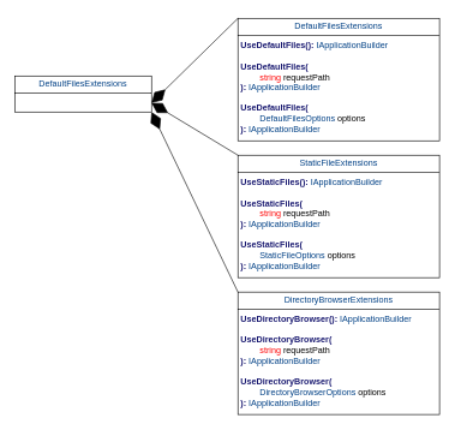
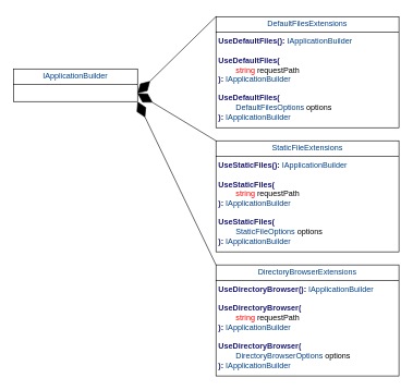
  <mxCell id="0" />
  <mxCell id="1" parent="0" />
  <mxCell id="2" value="&lt;p style=&quot;margin:0px;margin-top:4px;text-align:center;&quot;&gt;&lt;span style=&quot;color: rgb(0, 64, 133); background-color: transparent; text-align: left;&quot;&gt;DefaultFilesExtensions&lt;/span&gt;&lt;/p&gt;&lt;hr size=&quot;1&quot; style=&quot;border-style:solid;&quot;&gt;&lt;p style=&quot;margin:0px;margin-left:4px;&quot;&gt;&lt;span style=&quot;color: rgb(25, 25, 112); font-weight: bold;&quot;&gt;UseDefaultFiles(&lt;/span&gt;&lt;span style=&quot;background-color: transparent; color: rgb(25, 25, 112); font-weight: bold;&quot;&gt;):&amp;nbsp;&lt;/span&gt;&lt;span style=&quot;background-color: transparent; color: rgb(0, 64, 133);&quot;&gt;IApplicationBuilder&lt;/span&gt;&lt;/p&gt;&lt;p style=&quot;margin:0px;margin-left:4px;&quot;&gt;&lt;span style=&quot;background-color: transparent; color: rgb(0, 64, 133);&quot;&gt;&lt;br&gt;&lt;/span&gt;&lt;/p&gt;&lt;p style=&quot;margin:0px;margin-left:4px;&quot;&gt;&lt;span style=&quot;color: rgb(25, 25, 112); font-weight: bold;&quot;&gt;UseDefaultFiles(&lt;/span&gt;&lt;/p&gt;&lt;p style=&quot;margin:0px;margin-left:4px;&quot;&gt;&lt;span style=&quot;color: rgb(255, 0, 0);&quot;&gt;&lt;span style=&quot;white-space: pre;&quot;&gt;&#09;&lt;/span&gt;string&lt;/span&gt; requestPath&lt;span style=&quot;color: rgb(25, 25, 112); font-weight: bold;&quot;&gt;&lt;/span&gt;&lt;/p&gt;&lt;p style=&quot;margin:0px;margin-left:4px;&quot;&gt;&lt;span style=&quot;color: rgb(25, 25, 112); font-weight: bold;&quot;&gt;):&amp;nbsp;&lt;/span&gt;&lt;span style=&quot;background-color: transparent; color: rgb(0, 64, 133);&quot;&gt;&lt;/span&gt;&lt;span style=&quot;color: rgb(0, 64, 133); background-color: transparent;&quot;&gt;IApplicationBuilder&lt;/span&gt;&lt;/p&gt;&lt;p style=&quot;margin:0px;margin-left:4px;&quot;&gt;&lt;span style=&quot;color: rgb(0, 64, 133); background-color: transparent;&quot;&gt;&lt;br&gt;&lt;/span&gt;&lt;/p&gt;&lt;p style=&quot;margin:0px;margin-left:4px;&quot;&gt;&lt;span style=&quot;color: rgb(25, 25, 112); font-weight: bold;&quot;&gt;UseDefaultFiles(&lt;/span&gt;&lt;/p&gt;&lt;p style=&quot;margin:0px;margin-left:4px;&quot;&gt;&lt;span style=&quot;color: rgb(0, 64, 133);&quot;&gt;&lt;span style=&quot;white-space: pre;&quot;&gt;&#09;&lt;/span&gt;DefaultFilesOptions&lt;/span&gt; options&lt;span style=&quot;color: rgb(25, 25, 112); font-weight: bold;&quot;&gt;&lt;/span&gt;&lt;/p&gt;&lt;p style=&quot;margin:0px;margin-left:4px;&quot;&gt;&lt;span style=&quot;color: rgb(25, 25, 112); font-weight: bold;&quot;&gt;):&amp;nbsp;&lt;/span&gt;&lt;span style=&quot;color: rgb(0, 64, 133); background-color: transparent;&quot;&gt;&lt;/span&gt;&lt;span style=&quot;color: rgb(0, 64, 133); background-color: transparent;&quot;&gt;IApplicationBuilder&lt;/span&gt;&lt;/p&gt;" style="verticalAlign=top;align=left;overflow=fill;html=1;whiteSpace=wrap;" vertex="1" parent="1"><mxGeometry x="330" y="20" width="280" height="170" as="geometry" /></mxCell>
  <mxCell id="3" value="&lt;p style=&quot;margin:0px;margin-top:4px;text-align:center;&quot;&gt;&lt;span style=&quot;color: rgb(0, 64, 133); background-color: transparent; text-align: left;&quot;&gt;StaticFileExtensions&lt;/span&gt;&lt;/p&gt;&lt;hr size=&quot;1&quot; style=&quot;border-style:solid;&quot;&gt;&lt;p style=&quot;margin:0px;margin-left:4px;&quot;&gt;&lt;span style=&quot;color: rgb(25, 25, 112); font-weight: bold;&quot;&gt;&lt;span style=&quot;background-color: transparent;&quot;&gt;UseStaticFiles&lt;/span&gt;(&lt;/span&gt;&lt;span style=&quot;background-color: transparent; color: rgb(25, 25, 112); font-weight: bold;&quot;&gt;):&amp;nbsp;&lt;/span&gt;&lt;span style=&quot;background-color: transparent; color: rgb(0, 64, 133);&quot;&gt;IApplicationBuilder&lt;/span&gt;&lt;/p&gt;&lt;p style=&quot;margin:0px;margin-left:4px;&quot;&gt;&lt;span style=&quot;background-color: transparent; color: rgb(0, 64, 133);&quot;&gt;&lt;br&gt;&lt;/span&gt;&lt;/p&gt;&lt;p style=&quot;margin:0px;margin-left:4px;&quot;&gt;&lt;span style=&quot;color: rgb(25, 25, 112); font-weight: bold;&quot;&gt;&lt;span style=&quot;background-color: transparent;&quot;&gt;UseStaticFiles&lt;/span&gt;(&lt;/span&gt;&lt;/p&gt;&lt;p style=&quot;margin:0px;margin-left:4px;&quot;&gt;&lt;span style=&quot;color: rgb(255, 0, 0);&quot;&gt;&lt;span style=&quot;white-space: pre;&quot;&gt;&#09;&lt;/span&gt;string&lt;/span&gt; requestPath&lt;span style=&quot;color: rgb(25, 25, 112); font-weight: bold;&quot;&gt;&lt;/span&gt;&lt;/p&gt;&lt;p style=&quot;margin:0px;margin-left:4px;&quot;&gt;&lt;span style=&quot;color: rgb(25, 25, 112); font-weight: bold;&quot;&gt;):&amp;nbsp;&lt;/span&gt;&lt;span style=&quot;background-color: transparent; color: rgb(0, 64, 133);&quot;&gt;&lt;/span&gt;&lt;span style=&quot;color: rgb(0, 64, 133); background-color: transparent;&quot;&gt;IApplicationBuilder&lt;/span&gt;&lt;/p&gt;&lt;p style=&quot;margin:0px;margin-left:4px;&quot;&gt;&lt;span style=&quot;color: rgb(0, 64, 133); background-color: transparent;&quot;&gt;&lt;br&gt;&lt;/span&gt;&lt;/p&gt;&lt;p style=&quot;margin:0px;margin-left:4px;&quot;&gt;&lt;span style=&quot;color: rgb(25, 25, 112); font-weight: bold;&quot;&gt;&lt;span style=&quot;background-color: transparent;&quot;&gt;UseStaticFiles&lt;/span&gt;(&lt;/span&gt;&lt;span style=&quot;color: light-dark(rgb(0, 64, 133), rgb(142, 197, 255)); background-color: transparent; white-space: pre;&quot;&gt;&#09;&lt;/span&gt;&lt;/p&gt;&lt;p style=&quot;margin:0px;margin-left:4px;&quot;&gt;&lt;span style=&quot;color: rgb(0, 64, 133);&quot;&gt;&lt;span style=&quot;white-space: pre;&quot;&gt;&#09;&lt;/span&gt;StaticFileOptions&lt;/span&gt; options&lt;span style=&quot;color: rgb(25, 25, 112); font-weight: bold;&quot;&gt;&lt;/span&gt;&lt;/p&gt;&lt;p style=&quot;margin:0px;margin-left:4px;&quot;&gt;&lt;span style=&quot;color: rgb(25, 25, 112); font-weight: bold;&quot;&gt;):&amp;nbsp;&lt;/span&gt;&lt;span style=&quot;color: rgb(0, 64, 133); background-color: transparent;&quot;&gt;&lt;/span&gt;&lt;span style=&quot;color: rgb(0, 64, 133); background-color: transparent;&quot;&gt;IApplicationBuilder&lt;/span&gt;&lt;/p&gt;" style="verticalAlign=top;align=left;overflow=fill;html=1;whiteSpace=wrap;" vertex="1" parent="1"><mxGeometry x="330" y="210" width="280" height="170" as="geometry" /></mxCell>
  <mxCell id="4" value="&lt;p style=&quot;margin:0px;margin-top:4px;text-align:center;&quot;&gt;&lt;span style=&quot;color: rgb(0, 64, 133); background-color: transparent; text-align: left;&quot;&gt;DirectoryBrowserExtensions&lt;/span&gt;&lt;/p&gt;&lt;hr size=&quot;1&quot; style=&quot;border-style:solid;&quot;&gt;&lt;p style=&quot;margin:0px;margin-left:4px;&quot;&gt;&lt;span style=&quot;color: rgb(25, 25, 112); font-weight: bold;&quot;&gt;&lt;span style=&quot;background-color: transparent;&quot;&gt;UseDirectoryBrowser&lt;/span&gt;(&lt;/span&gt;&lt;span style=&quot;background-color: transparent; color: rgb(25, 25, 112); font-weight: bold;&quot;&gt;):&amp;nbsp;&lt;/span&gt;&lt;span style=&quot;background-color: transparent; color: rgb(0, 64, 133);&quot;&gt;IApplicationBuilder&lt;/span&gt;&lt;/p&gt;&lt;p style=&quot;margin:0px;margin-left:4px;&quot;&gt;&lt;span style=&quot;background-color: transparent; color: rgb(0, 64, 133);&quot;&gt;&lt;br&gt;&lt;/span&gt;&lt;/p&gt;&lt;p style=&quot;margin:0px;margin-left:4px;&quot;&gt;&lt;span style=&quot;color: rgb(25, 25, 112); font-weight: bold;&quot;&gt;&lt;span style=&quot;background-color: transparent;&quot;&gt;UseDirectoryBrowser&lt;/span&gt;(&lt;/span&gt;&lt;/p&gt;&lt;p style=&quot;margin:0px;margin-left:4px;&quot;&gt;&lt;span style=&quot;color: rgb(255, 0, 0);&quot;&gt;&lt;span style=&quot;white-space: pre;&quot;&gt;&#09;&lt;/span&gt;string&lt;/span&gt; requestPath&lt;span style=&quot;color: rgb(25, 25, 112); font-weight: bold;&quot;&gt;&lt;/span&gt;&lt;/p&gt;&lt;p style=&quot;margin:0px;margin-left:4px;&quot;&gt;&lt;span style=&quot;color: rgb(25, 25, 112); font-weight: bold;&quot;&gt;):&amp;nbsp;&lt;/span&gt;&lt;span style=&quot;background-color: transparent; color: rgb(0, 64, 133);&quot;&gt;&lt;/span&gt;&lt;span style=&quot;color: rgb(0, 64, 133); background-color: transparent;&quot;&gt;IApplicationBuilder&lt;/span&gt;&lt;/p&gt;&lt;p style=&quot;margin:0px;margin-left:4px;&quot;&gt;&lt;span style=&quot;color: rgb(0, 64, 133); background-color: transparent;&quot;&gt;&lt;br&gt;&lt;/span&gt;&lt;/p&gt;&lt;p style=&quot;margin:0px;margin-left:4px;&quot;&gt;&lt;span style=&quot;color: rgb(25, 25, 112); font-weight: bold;&quot;&gt;&lt;span style=&quot;background-color: transparent;&quot;&gt;UseDirectoryBrowser&lt;/span&gt;(&lt;/span&gt;&lt;span style=&quot;color: light-dark(rgb(0, 64, 133), rgb(142, 197, 255)); background-color: transparent; white-space: pre;&quot;&gt;&#09;&lt;/span&gt;&lt;/p&gt;&lt;p style=&quot;margin:0px;margin-left:4px;&quot;&gt;&lt;span style=&quot;color: rgb(0, 64, 133);&quot;&gt;&lt;span style=&quot;white-space: pre;&quot;&gt;&#09;&lt;/span&gt;&lt;/span&gt;&lt;span style=&quot;color: rgb(0, 64, 133);&quot;&gt;DirectoryBrowserOptions&lt;/span&gt;&amp;nbsp;options&lt;span style=&quot;color: rgb(25, 25, 112); font-weight: bold;&quot;&gt;&lt;/span&gt;&lt;/p&gt;&lt;p style=&quot;margin:0px;margin-left:4px;&quot;&gt;&lt;span style=&quot;color: rgb(25, 25, 112); font-weight: bold;&quot;&gt;):&amp;nbsp;&lt;/span&gt;&lt;span style=&quot;color: rgb(0, 64, 133); background-color: transparent;&quot;&gt;&lt;/span&gt;&lt;span style=&quot;color: rgb(0, 64, 133); background-color: transparent;&quot;&gt;IApplicationBuilder&lt;/span&gt;&lt;/p&gt;" style="verticalAlign=top;align=left;overflow=fill;html=1;whiteSpace=wrap;" vertex="1" parent="1"><mxGeometry x="330" y="400" width="280" height="170" as="geometry" /></mxCell>
- <mxCell id="5" value="&lt;p style=&quot;margin:0px;margin-top:4px;text-align:center;&quot;&gt;&lt;span style=&quot;color: rgb(0, 64, 133);&quot;&gt;DefaultFilesExtensions&lt;/span&gt;&lt;/p&gt;&lt;hr size=&quot;1&quot; style=&quot;border-style:solid;&quot;&gt;&lt;p style=&quot;margin:0px;margin-left:4px;&quot;&gt;&lt;br&gt;&lt;/p&gt;" style="verticalAlign=top;align=left;overflow=fill;html=1;whiteSpace=wrap;" vertex="1" parent="1"><mxGeometry x="20" y="100" width="190" height="50" as="geometry" /></mxCell>
+ <mxCell id="5" value="&lt;p style=&quot;margin:0px;margin-top:4px;text-align:center;&quot;&gt;&lt;span style=&quot;color: rgb(0, 64, 133);&quot;&gt;IApplicationBuilder&lt;/span&gt;&lt;/p&gt;&lt;hr size=&quot;1&quot; style=&quot;border-style:solid;&quot;&gt;&lt;p style=&quot;margin:0px;margin-left:4px;&quot;&gt;&lt;br&gt;&lt;/p&gt;" style="verticalAlign=top;align=left;overflow=fill;html=1;whiteSpace=wrap;" vertex="1" parent="1"><mxGeometry x="20" y="100" width="190" height="50" as="geometry" /></mxCell>
  <mxCell id="6" value="" style="endArrow=diamondThin;endFill=1;endSize=24;html=1;rounded=0;entryX=1;entryY=0.75;entryDx=0;entryDy=0;exitX=0;exitY=0;exitDx=0;exitDy=0;" edge="1" parent="1" source="2" target="5"><mxGeometry width="160" relative="1" as="geometry"><mxPoint x="20" y="250" as="sourcePoint" /><mxPoint x="180" y="250" as="targetPoint" /></mxGeometry></mxCell>
  <mxCell id="7" value="" style="endArrow=diamondThin;endFill=1;endSize=24;html=1;rounded=0;entryX=1;entryY=0.75;entryDx=0;entryDy=0;exitX=0;exitY=0;exitDx=0;exitDy=0;" edge="1" parent="1" source="3" target="5"><mxGeometry width="160" relative="1" as="geometry"><mxPoint x="235" y="180" as="sourcePoint" /><mxPoint x="115" y="258" as="targetPoint" /></mxGeometry></mxCell>
  <mxCell id="8" value="" style="endArrow=diamondThin;endFill=1;endSize=24;html=1;rounded=0;exitX=0;exitY=0;exitDx=0;exitDy=0;entryX=1;entryY=1;entryDx=0;entryDy=0;" edge="1" parent="1" source="4" target="5"><mxGeometry width="160" relative="1" as="geometry"><mxPoint x="340" y="230" as="sourcePoint" /><mxPoint x="170" y="180" as="targetPoint" /></mxGeometry></mxCell>
